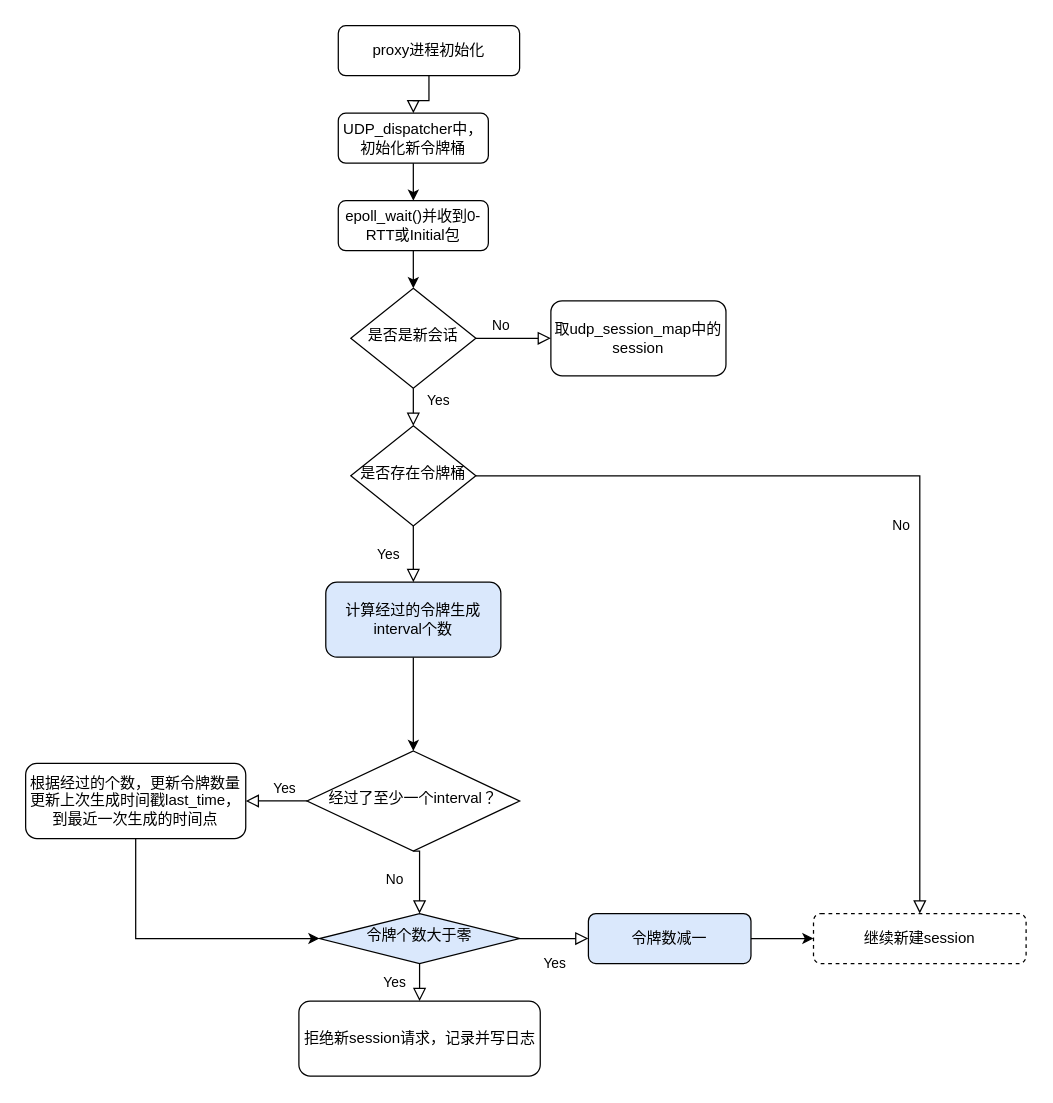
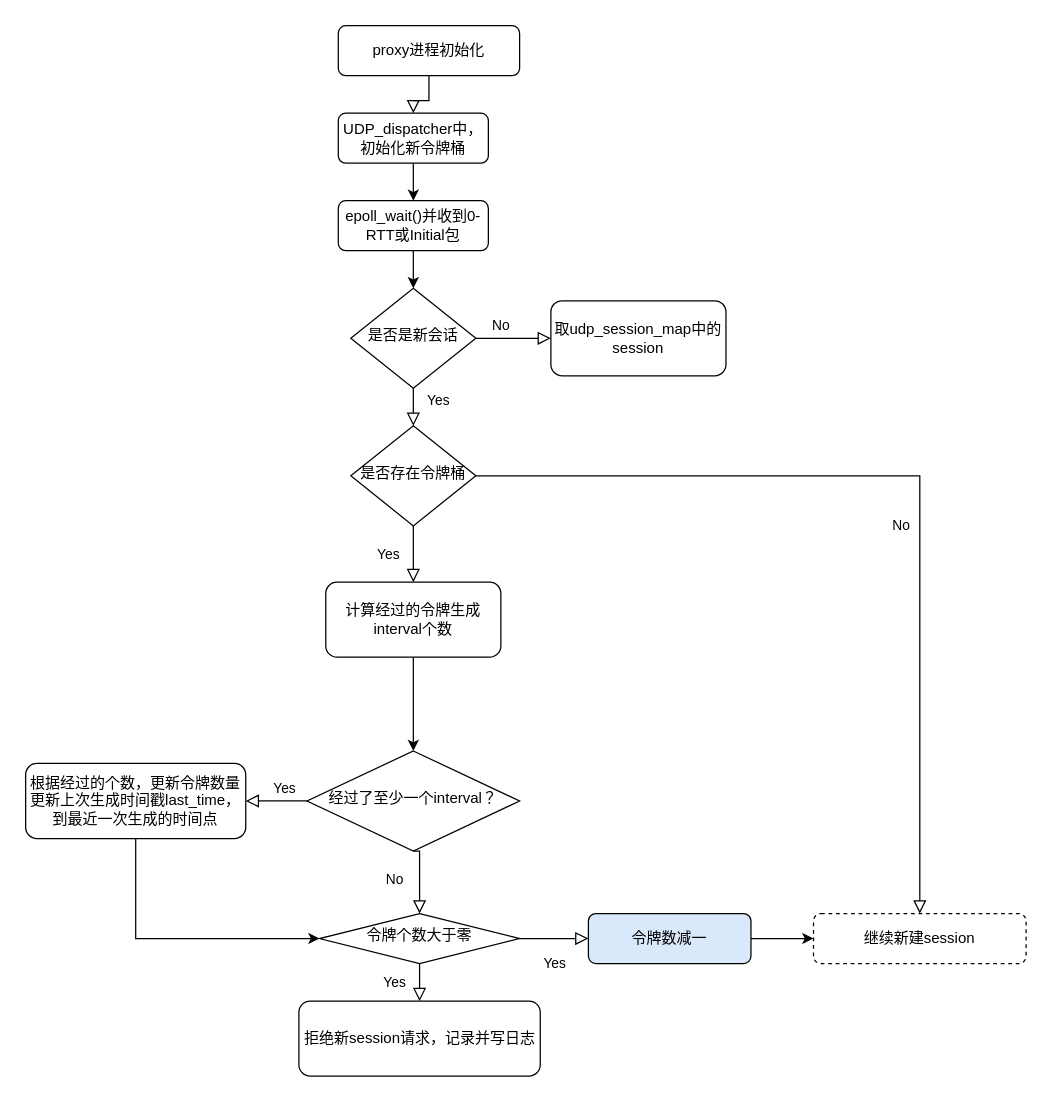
  <mxCell id="0" />
  <mxCell id="1" parent="0" />
  <mxCell id="2" value="" style="rounded=0;html=1;jettySize=auto;orthogonalLoop=1;fontSize=11;endArrow=block;endFill=0;endSize=8;strokeWidth=1;shadow=0;labelBackgroundColor=none;edgeStyle=orthogonalEdgeStyle;entryX=0.5;entryY=0;entryDx=0;entryDy=0;" parent="1" source="3" target="6" edge="1"><mxGeometry relative="1" as="geometry" /></mxCell>
  <mxCell id="3" value="proxy进程初始化" style="rounded=1;whiteSpace=wrap;html=1;fontSize=12;glass=0;strokeWidth=1;shadow=0;" parent="1" vertex="1"><mxGeometry x="270" y="20" width="145" height="40" as="geometry" /></mxCell>
  <mxCell id="4" value="Yes" style="rounded=0;html=1;jettySize=auto;orthogonalLoop=1;fontSize=11;endArrow=block;endFill=0;endSize=8;strokeWidth=1;shadow=0;labelBackgroundColor=none;edgeStyle=orthogonalEdgeStyle;exitX=0.5;exitY=1;exitDx=0;exitDy=0;entryX=0.5;entryY=0;entryDx=0;entryDy=0;" parent="1" source="10" target="13" edge="1"><mxGeometry y="-20" relative="1" as="geometry"><mxPoint as="offset" /><mxPoint x="240" y="400" as="sourcePoint" /><mxPoint x="330" y="440" as="targetPoint" /><Array as="points" /></mxGeometry></mxCell>
  <mxCell id="5" value="是否是新会话" style="rhombus;whiteSpace=wrap;html=1;shadow=0;fontFamily=Helvetica;fontSize=12;align=center;strokeWidth=1;spacing=6;spacingTop=-4;" parent="1" vertex="1"><mxGeometry x="280" y="230" width="100" height="80" as="geometry" /></mxCell>
  <mxCell id="6" value="UDP_dispatcher中，初始化新令牌桶" style="rounded=1;whiteSpace=wrap;html=1;fontSize=12;glass=0;strokeWidth=1;shadow=0;" vertex="1" parent="1"><mxGeometry x="270" y="90" width="120" height="40" as="geometry" /></mxCell>
  <mxCell id="7" value="" style="endArrow=classic;html=1;rounded=0;exitX=0.5;exitY=1;exitDx=0;exitDy=0;entryX=0.5;entryY=0;entryDx=0;entryDy=0;" edge="1" parent="1" source="6" target="8"><mxGeometry width="50" height="50" relative="1" as="geometry"><mxPoint x="500" y="240" as="sourcePoint" /><mxPoint x="345" y="180" as="targetPoint" /></mxGeometry></mxCell>
  <mxCell id="8" value="epoll_wait()并收到0-RTT或Initial包" style="rounded=1;whiteSpace=wrap;html=1;fontSize=12;glass=0;strokeWidth=1;shadow=0;" vertex="1" parent="1"><mxGeometry x="270" y="160" width="120" height="40" as="geometry" /></mxCell>
  <mxCell id="9" value="" style="endArrow=classic;html=1;rounded=0;exitX=0.5;exitY=1;exitDx=0;exitDy=0;" edge="1" parent="1" source="8" target="5"><mxGeometry width="50" height="50" relative="1" as="geometry"><mxPoint x="340" y="140" as="sourcePoint" /><mxPoint x="330" y="230" as="targetPoint" /></mxGeometry></mxCell>
  <mxCell id="10" value="是否存在令牌桶" style="rhombus;whiteSpace=wrap;html=1;shadow=0;fontFamily=Helvetica;fontSize=12;align=center;strokeWidth=1;spacing=6;spacingTop=-4;" vertex="1" parent="1"><mxGeometry x="280" y="340" width="100" height="80" as="geometry" /></mxCell>
  <mxCell id="11" value="经过了至少一个interval？" style="rhombus;whiteSpace=wrap;html=1;shadow=0;fontFamily=Helvetica;fontSize=12;align=center;strokeWidth=1;spacing=6;spacingTop=-4;" vertex="1" parent="1"><mxGeometry x="245" y="600" width="170" height="80" as="geometry" /></mxCell>
  <mxCell id="12" style="edgeStyle=orthogonalEdgeStyle;rounded=0;orthogonalLoop=1;jettySize=auto;html=1;exitX=0.5;exitY=1;exitDx=0;exitDy=0;entryX=0.5;entryY=0;entryDx=0;entryDy=0;" edge="1" parent="1" source="13" target="11"><mxGeometry relative="1" as="geometry"><Array as="points"><mxPoint x="330" y="590" /><mxPoint x="330" y="590" /></Array></mxGeometry></mxCell>
- <mxCell id="13" value="计算经过的令牌生成interval个数" style="rounded=1;whiteSpace=wrap;html=1;fontSize=12;glass=0;strokeWidth=1;shadow=0;fillColor=#dae8fc;" vertex="1" parent="1"><mxGeometry x="260" y="465" width="140" height="60" as="geometry" /></mxCell>
+ <mxCell id="13" value="计算经过的令牌生成interval个数" style="rounded=1;whiteSpace=wrap;html=1;fontSize=12;glass=0;strokeWidth=1;shadow=0;" vertex="1" parent="1"><mxGeometry x="260" y="465" width="140" height="60" as="geometry" /></mxCell>
  <mxCell id="14" style="edgeStyle=orthogonalEdgeStyle;rounded=0;orthogonalLoop=1;jettySize=auto;html=1;exitX=0.5;exitY=1;exitDx=0;exitDy=0;entryX=0;entryY=0.5;entryDx=0;entryDy=0;" edge="1" parent="1" source="15" target="17"><mxGeometry relative="1" as="geometry" /></mxCell>
  <mxCell id="15" value="根据经过的个数，更新令牌数量&lt;br&gt;更新上次生成时间戳last_time，到最近一次生成的时间点" style="rounded=1;whiteSpace=wrap;html=1;fontSize=12;glass=0;strokeWidth=1;shadow=0;" vertex="1" parent="1"><mxGeometry x="20" y="610" width="176" height="60" as="geometry" /></mxCell>
  <mxCell id="16" value="拒绝新session请求，记录并写日志" style="rounded=1;whiteSpace=wrap;html=1;fontSize=12;glass=0;strokeWidth=1;shadow=0;" vertex="1" parent="1"><mxGeometry x="238.5" y="800" width="193" height="60" as="geometry" /></mxCell>
- <mxCell id="17" value="令牌个数大于零" style="rhombus;whiteSpace=wrap;html=1;shadow=0;fontFamily=Helvetica;fontSize=12;align=center;strokeWidth=1;spacing=6;spacingTop=-4;fillColor=#dae8fc;" vertex="1" parent="1"><mxGeometry x="255" y="730" width="160" height="40" as="geometry" /></mxCell>
+ <mxCell id="17" value="令牌个数大于零" style="rhombus;whiteSpace=wrap;html=1;shadow=0;fontFamily=Helvetica;fontSize=12;align=center;strokeWidth=1;spacing=6;spacingTop=-4;" vertex="1" parent="1"><mxGeometry x="255" y="730" width="160" height="40" as="geometry" /></mxCell>
  <mxCell id="18" style="edgeStyle=orthogonalEdgeStyle;rounded=0;orthogonalLoop=1;jettySize=auto;html=1;exitX=1;exitY=0.5;exitDx=0;exitDy=0;entryX=0;entryY=0.5;entryDx=0;entryDy=0;" edge="1" parent="1" source="19" target="27"><mxGeometry relative="1" as="geometry" /></mxCell>
  <mxCell id="19" value="令牌数减一" style="rounded=1;whiteSpace=wrap;html=1;fontSize=12;glass=0;strokeWidth=1;shadow=0;fillColor=#dae8fc;" vertex="1" parent="1"><mxGeometry x="470" y="730" width="130" height="40" as="geometry" /></mxCell>
  <mxCell id="20" value="取udp_session_map中的session" style="rounded=1;whiteSpace=wrap;html=1;fontSize=12;glass=0;strokeWidth=1;shadow=0;" vertex="1" parent="1"><mxGeometry x="440" y="240" width="140" height="60" as="geometry" /></mxCell>
  <mxCell id="21" value="No" style="rounded=0;html=1;jettySize=auto;orthogonalLoop=1;fontSize=11;endArrow=block;endFill=0;endSize=8;strokeWidth=1;shadow=0;labelBackgroundColor=none;edgeStyle=orthogonalEdgeStyle;entryX=0;entryY=0.5;entryDx=0;entryDy=0;" edge="1" parent="1" source="5" target="20"><mxGeometry x="-0.333" y="10" relative="1" as="geometry"><mxPoint as="offset" /><mxPoint x="340" y="320" as="sourcePoint" /><mxPoint x="340" y="350" as="targetPoint" /><Array as="points"><mxPoint x="400" y="270" /><mxPoint x="400" y="270" /></Array></mxGeometry></mxCell>
  <mxCell id="22" value="Yes" style="rounded=0;html=1;jettySize=auto;orthogonalLoop=1;fontSize=11;endArrow=block;endFill=0;endSize=8;strokeWidth=1;shadow=0;labelBackgroundColor=none;edgeStyle=orthogonalEdgeStyle;exitX=0.5;exitY=1;exitDx=0;exitDy=0;" edge="1" parent="1" source="5" target="10"><mxGeometry x="0.2" y="20" relative="1" as="geometry"><mxPoint as="offset" /><mxPoint x="390" y="280" as="sourcePoint" /><mxPoint x="450" y="280" as="targetPoint" /><Array as="points" /></mxGeometry></mxCell>
  <mxCell id="23" value="No" style="rounded=0;html=1;jettySize=auto;orthogonalLoop=1;fontSize=11;endArrow=block;endFill=0;endSize=8;strokeWidth=1;shadow=0;labelBackgroundColor=none;edgeStyle=orthogonalEdgeStyle;entryX=0.5;entryY=0;entryDx=0;entryDy=0;exitX=0.5;exitY=1;exitDx=0;exitDy=0;" edge="1" parent="1" source="11" target="17"><mxGeometry y="-20" relative="1" as="geometry"><mxPoint as="offset" /><mxPoint x="335" y="690" as="sourcePoint" /><mxPoint x="400" y="690" as="targetPoint" /><Array as="points"><mxPoint x="335" y="700" /><mxPoint x="335" y="700" /></Array></mxGeometry></mxCell>
  <mxCell id="24" value="Yes" style="rounded=0;html=1;jettySize=auto;orthogonalLoop=1;fontSize=11;endArrow=block;endFill=0;endSize=8;strokeWidth=1;shadow=0;labelBackgroundColor=none;edgeStyle=orthogonalEdgeStyle;exitX=0;exitY=0.5;exitDx=0;exitDy=0;entryX=1;entryY=0.5;entryDx=0;entryDy=0;" edge="1" parent="1" source="11" target="15"><mxGeometry x="-0.259" y="-10" relative="1" as="geometry"><mxPoint as="offset" /><mxPoint x="345" y="690" as="sourcePoint" /><mxPoint x="20" y="660" as="targetPoint" /><Array as="points" /></mxGeometry></mxCell>
  <mxCell id="25" value="Yes" style="rounded=0;html=1;jettySize=auto;orthogonalLoop=1;fontSize=11;endArrow=block;endFill=0;endSize=8;strokeWidth=1;shadow=0;labelBackgroundColor=none;edgeStyle=orthogonalEdgeStyle;entryX=0;entryY=0.5;entryDx=0;entryDy=0;exitX=1;exitY=0.5;exitDx=0;exitDy=0;" edge="1" parent="1" source="17" target="19"><mxGeometry y="-20" relative="1" as="geometry"><mxPoint as="offset" /><mxPoint x="345" y="820" as="sourcePoint" /><mxPoint x="345" y="870" as="targetPoint" /><Array as="points" /></mxGeometry></mxCell>
  <mxCell id="26" value="No" style="rounded=0;html=1;jettySize=auto;orthogonalLoop=1;fontSize=11;endArrow=block;endFill=0;endSize=8;strokeWidth=1;shadow=0;labelBackgroundColor=none;edgeStyle=orthogonalEdgeStyle;exitX=1;exitY=0.5;exitDx=0;exitDy=0;entryX=0.5;entryY=0;entryDx=0;entryDy=0;" edge="1" parent="1" source="10" target="27"><mxGeometry x="0.121" y="-15" relative="1" as="geometry"><mxPoint as="offset" /><mxPoint x="340" y="430" as="sourcePoint" /><mxPoint x="500" y="610" as="targetPoint" /><Array as="points" /></mxGeometry></mxCell>
  <mxCell id="27" value="继续新建session" style="rounded=1;whiteSpace=wrap;html=1;fontSize=12;glass=0;strokeWidth=1;shadow=0;dashed=1;" vertex="1" parent="1"><mxGeometry x="650" y="730" width="170" height="40" as="geometry" /></mxCell>
  <mxCell id="28" value="Yes" style="rounded=0;html=1;jettySize=auto;orthogonalLoop=1;fontSize=11;endArrow=block;endFill=0;endSize=8;strokeWidth=1;shadow=0;labelBackgroundColor=none;edgeStyle=orthogonalEdgeStyle;entryX=0.5;entryY=0;entryDx=0;entryDy=0;exitX=0.5;exitY=1;exitDx=0;exitDy=0;" edge="1" parent="1" source="17" target="16"><mxGeometry y="-20" relative="1" as="geometry"><mxPoint as="offset" /><mxPoint x="425" y="760" as="sourcePoint" /><mxPoint x="500" y="780" as="targetPoint" /><Array as="points" /></mxGeometry></mxCell>
